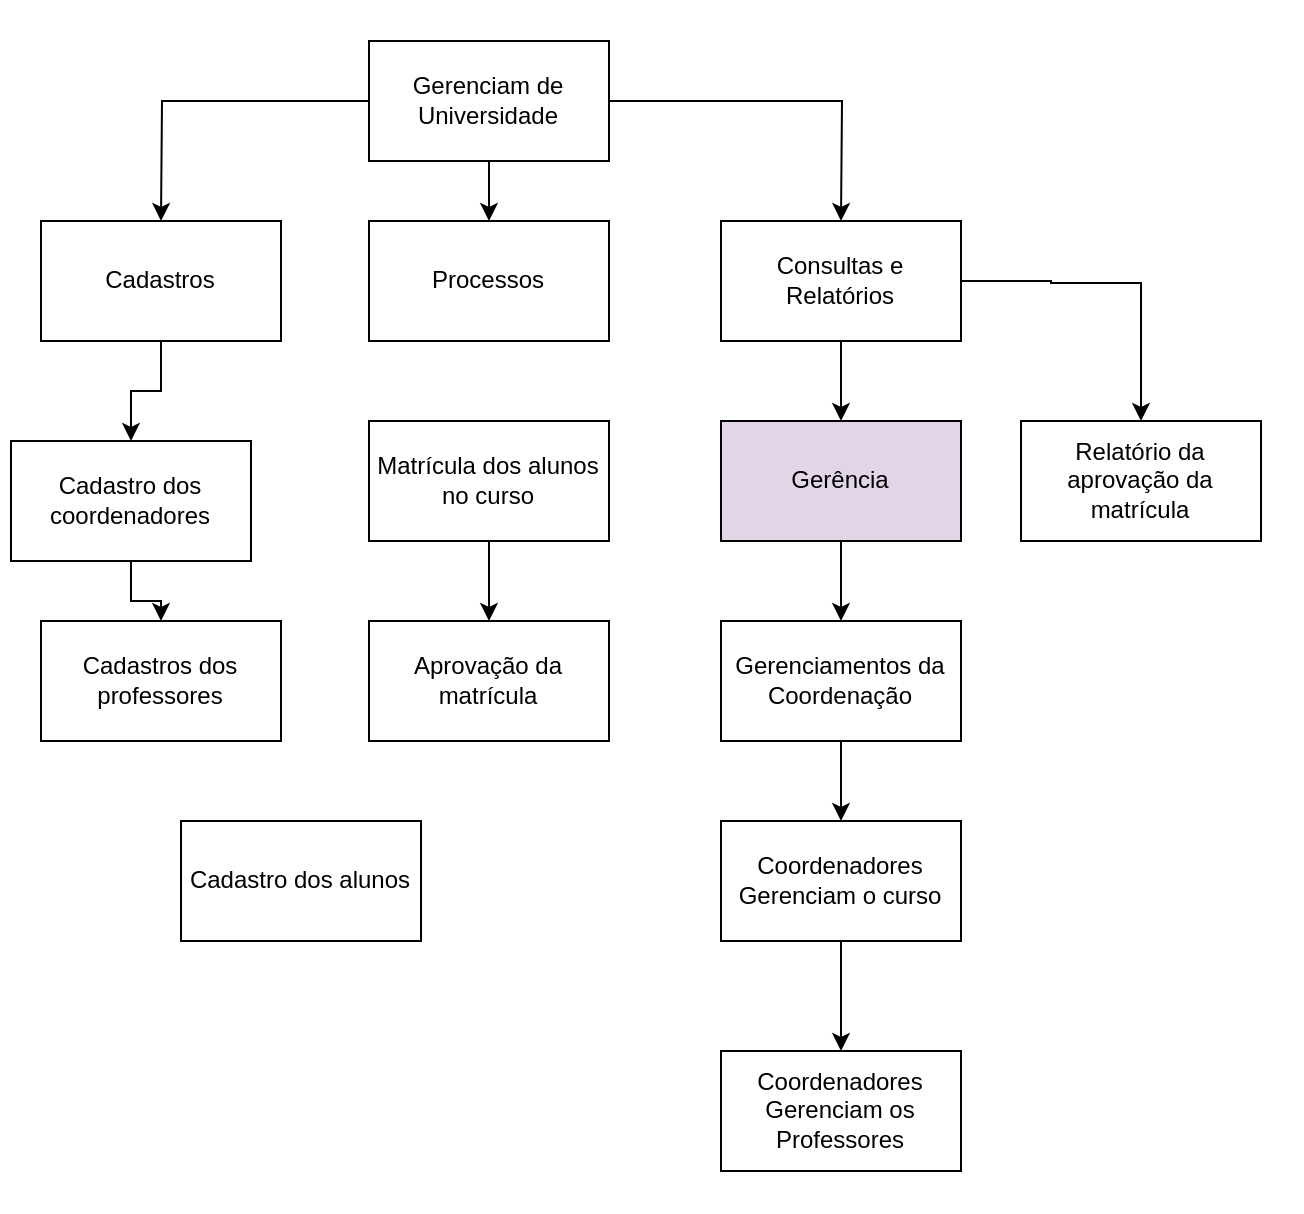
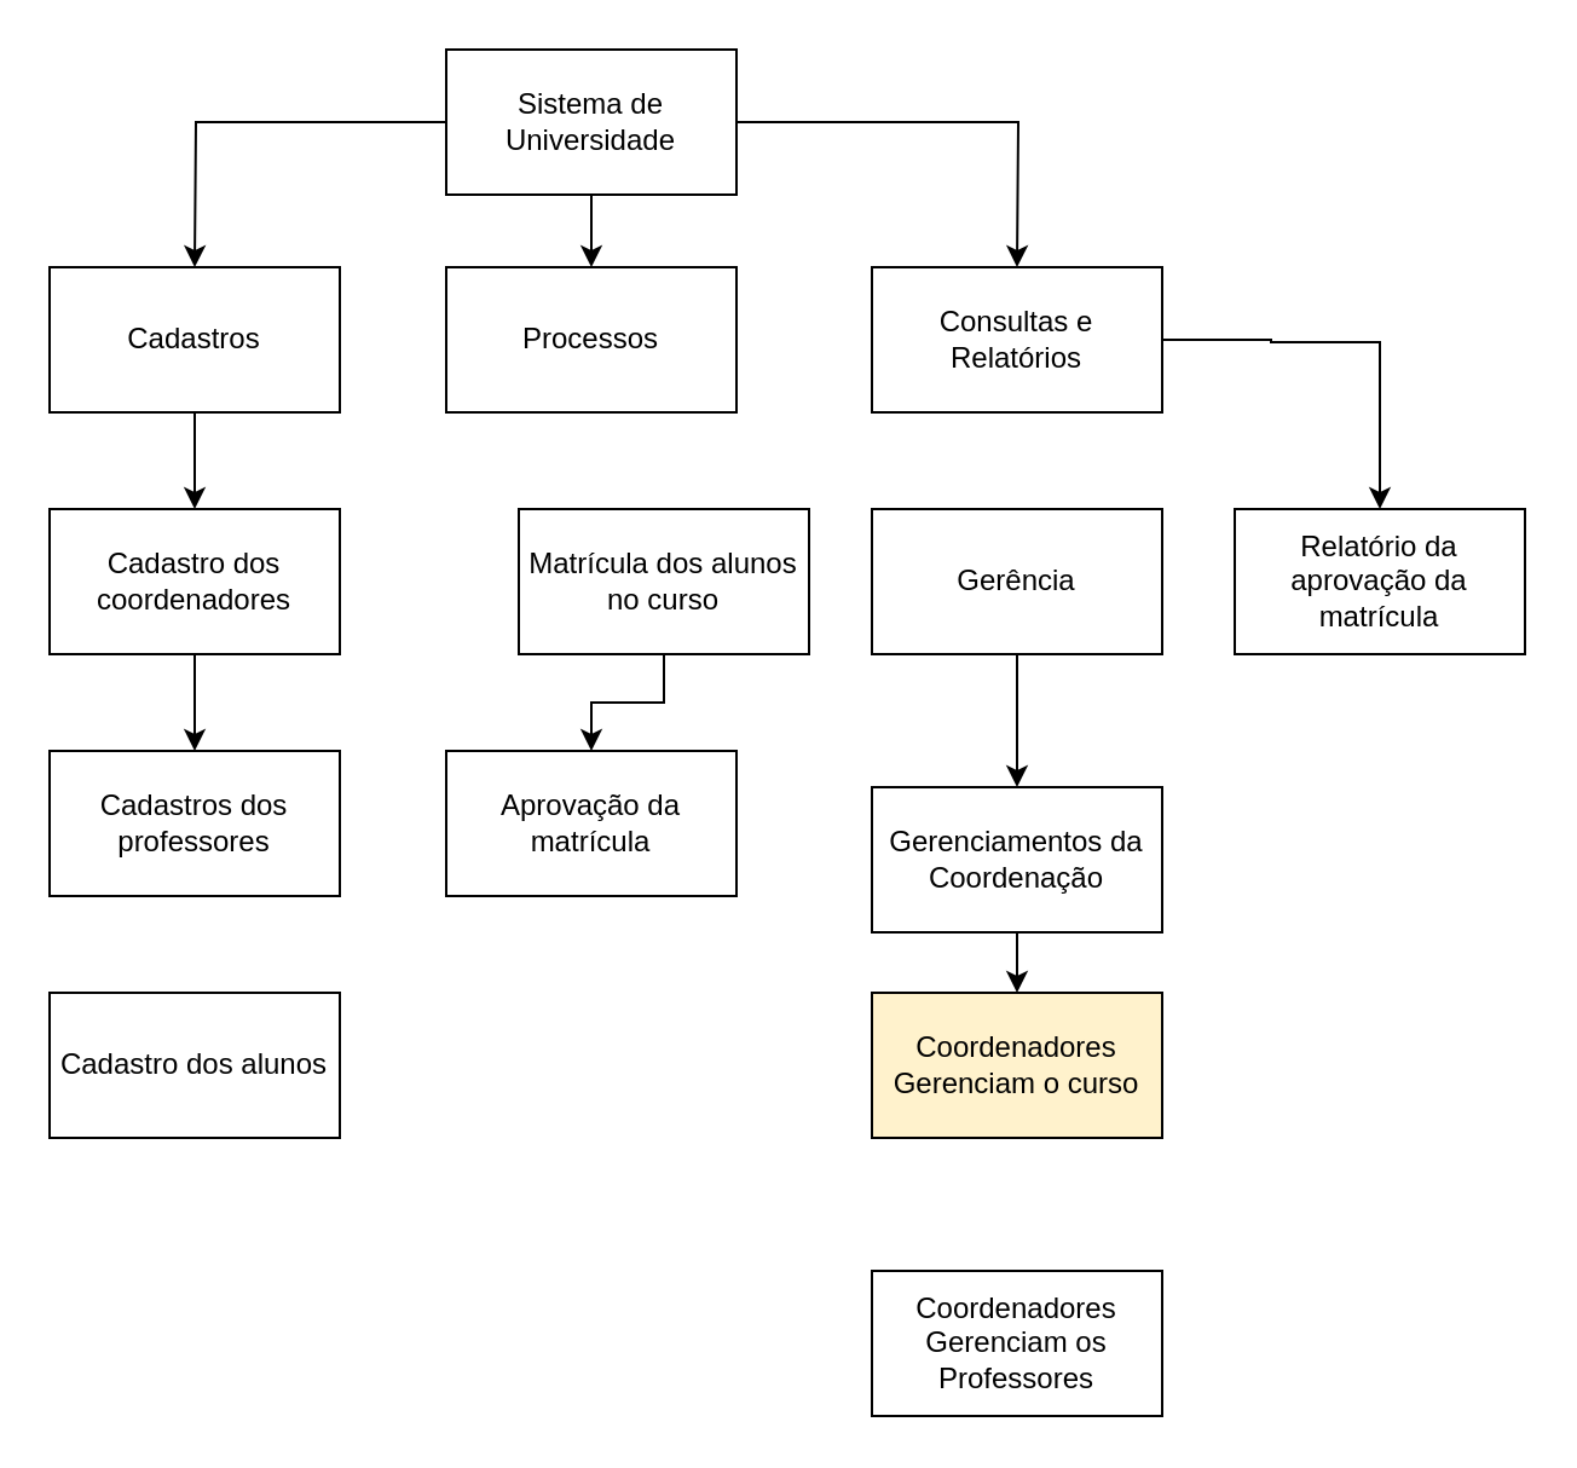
  <mxCell id="0" />
  <mxCell id="1" parent="0" />
  <mxCell id="2" style="edgeStyle=orthogonalEdgeStyle;rounded=0;orthogonalLoop=1;jettySize=auto;html=1;" edge="1" parent="1" source="5"><mxGeometry relative="1" as="geometry"><mxPoint x="80" y="110" as="targetPoint" /></mxGeometry></mxCell>
  <mxCell id="3" style="edgeStyle=orthogonalEdgeStyle;rounded=0;orthogonalLoop=1;jettySize=auto;html=1;" edge="1" parent="1" source="5"><mxGeometry relative="1" as="geometry"><mxPoint x="420" y="110" as="targetPoint" /></mxGeometry></mxCell>
  <mxCell id="4" style="edgeStyle=orthogonalEdgeStyle;rounded=0;orthogonalLoop=1;jettySize=auto;html=1;" edge="1" parent="1" source="5"><mxGeometry relative="1" as="geometry"><mxPoint x="244" y="110" as="targetPoint" /></mxGeometry></mxCell>
- <mxCell id="5" value="Gerenciam de Universidade" style="rounded=0;whiteSpace=wrap;html=1;" vertex="1" parent="1"><mxGeometry x="184" y="20" width="120" height="60" as="geometry" /></mxCell>
+ <mxCell id="5" value="Sistema de Universidade" style="rounded=0;whiteSpace=wrap;html=1;" vertex="1" parent="1"><mxGeometry x="184" y="20" width="120" height="60" as="geometry" /></mxCell>
  <mxCell id="6" style="edgeStyle=orthogonalEdgeStyle;rounded=0;orthogonalLoop=1;jettySize=auto;html=1;" edge="1" parent="1" source="7" target="12"><mxGeometry relative="1" as="geometry"><mxPoint x="80" y="210" as="targetPoint" /></mxGeometry></mxCell>
  <mxCell id="7" value="Cadastros" style="rounded=0;whiteSpace=wrap;html=1;" vertex="1" parent="1"><mxGeometry x="20" y="110" width="120" height="60" as="geometry" /></mxCell>
  <mxCell id="8" value="Processos" style="rounded=0;whiteSpace=wrap;html=1;" vertex="1" parent="1"><mxGeometry x="184" y="110" width="120" height="60" as="geometry" /></mxCell>
  <mxCell id="9" style="edgeStyle=orthogonalEdgeStyle;rounded=0;orthogonalLoop=1;jettySize=auto;html=1;" edge="1" parent="1" source="10" target="15"><mxGeometry relative="1" as="geometry"><mxPoint x="420" y="410" as="targetPoint" /></mxGeometry></mxCell>
- <mxCell id="10" value="Gerenciamentos da Coordenação" style="rounded=0;whiteSpace=wrap;html=1;" vertex="1" parent="1"><mxGeometry x="360" y="310" width="120" height="60" as="geometry" /></mxCell>
+ <mxCell id="10" value="Gerenciamentos da Coordenação" style="rounded=0;whiteSpace=wrap;html=1;" vertex="1" parent="1"><mxGeometry x="360" y="325" width="120" height="60" as="geometry" /></mxCell>
  <mxCell id="11" style="edgeStyle=orthogonalEdgeStyle;rounded=0;orthogonalLoop=1;jettySize=auto;html=1;" edge="1" parent="1" source="12" target="13"><mxGeometry relative="1" as="geometry"><mxPoint x="80" y="310" as="targetPoint" /></mxGeometry></mxCell>
- <mxCell id="12" value="Cadastro dos coordenadores" style="rounded=0;whiteSpace=wrap;html=1;" vertex="1" parent="1"><mxGeometry x="5" y="220" width="120" height="60" as="geometry" /></mxCell>
+ <mxCell id="12" value="Cadastro dos coordenadores" style="rounded=0;whiteSpace=wrap;html=1;" vertex="1" parent="1"><mxGeometry x="20" y="210" width="120" height="60" as="geometry" /></mxCell>
  <mxCell id="13" value="Cadastros dos professores" style="rounded=0;whiteSpace=wrap;html=1;" vertex="1" parent="1"><mxGeometry x="20" y="310" width="120" height="60" as="geometry" /></mxCell>
- <mxCell id="14" style="edgeStyle=orthogonalEdgeStyle;rounded=0;orthogonalLoop=1;jettySize=auto;html=1;" edge="1" parent="1" source="15" target="16"><mxGeometry relative="1" as="geometry"><mxPoint x="420" y="500" as="targetPoint" /></mxGeometry></mxCell>
- <mxCell id="15" value="Coordenadores Gerenciam o curso" style="rounded=0;whiteSpace=wrap;html=1;" vertex="1" parent="1"><mxGeometry x="360" y="410" width="120" height="60" as="geometry" /></mxCell>
+ <mxCell id="15" value="Coordenadores Gerenciam o curso" style="rounded=0;whiteSpace=wrap;html=1;fillColor=#fff2cc;" vertex="1" parent="1"><mxGeometry x="360" y="410" width="120" height="60" as="geometry" /></mxCell>
  <mxCell id="16" value="Coordenadores Gerenciam os Professores" style="rounded=0;whiteSpace=wrap;html=1;" vertex="1" parent="1"><mxGeometry x="360" y="525" width="120" height="60" as="geometry" /></mxCell>
  <mxCell id="17" style="edgeStyle=orthogonalEdgeStyle;rounded=0;orthogonalLoop=1;jettySize=auto;html=1;entryX=0.5;entryY=0;entryDx=0;entryDy=0;" edge="1" parent="1" source="18" target="10"><mxGeometry relative="1" as="geometry" /></mxCell>
- <mxCell id="18" value="Gerência" style="rounded=0;whiteSpace=wrap;html=1;fillColor=#e1d5e7;" vertex="1" parent="1"><mxGeometry x="360" y="210" width="120" height="60" as="geometry" /></mxCell>
- <mxCell id="19" value="Cadastro dos alunos" style="rounded=0;whiteSpace=wrap;html=1;" vertex="1" parent="1"><mxGeometry x="90" y="410" width="120" height="60" as="geometry" /></mxCell>
- <mxCell id="20" style="edgeStyle=orthogonalEdgeStyle;rounded=0;orthogonalLoop=1;jettySize=auto;html=1;entryX=0.5;entryY=0;entryDx=0;entryDy=0;" edge="1" parent="1" source="22" target="18"><mxGeometry relative="1" as="geometry" /></mxCell>
+ <mxCell id="18" value="Gerência" style="rounded=0;whiteSpace=wrap;html=1;" vertex="1" parent="1"><mxGeometry x="360" y="210" width="120" height="60" as="geometry" /></mxCell>
+ <mxCell id="19" value="Cadastro dos alunos" style="rounded=0;whiteSpace=wrap;html=1;" vertex="1" parent="1"><mxGeometry x="20" y="410" width="120" height="60" as="geometry" /></mxCell>
  <mxCell id="21" style="edgeStyle=orthogonalEdgeStyle;rounded=0;orthogonalLoop=1;jettySize=auto;html=1;" edge="1" parent="1" source="22"><mxGeometry relative="1" as="geometry"><mxPoint x="570" y="210" as="targetPoint" /><Array as="points"><mxPoint x="525" y="140" /><mxPoint x="525" y="141" /></Array></mxGeometry></mxCell>
  <mxCell id="22" value="Consultas e Relatórios" style="rounded=0;whiteSpace=wrap;html=1;" vertex="1" parent="1"><mxGeometry x="360" y="110" width="120" height="60" as="geometry" /></mxCell>
  <mxCell id="23" style="edgeStyle=orthogonalEdgeStyle;rounded=0;orthogonalLoop=1;jettySize=auto;html=1;" edge="1" parent="1" source="24" target="25"><mxGeometry relative="1" as="geometry"><mxPoint x="244" y="310" as="targetPoint" /></mxGeometry></mxCell>
- <mxCell id="24" value="Matrícula dos alunos no curso" style="rounded=0;whiteSpace=wrap;html=1;" vertex="1" parent="1"><mxGeometry x="184" y="210" width="120" height="60" as="geometry" /></mxCell>
+ <mxCell id="24" value="Matrícula dos alunos no curso" style="rounded=0;whiteSpace=wrap;html=1;" vertex="1" parent="1"><mxGeometry x="214" y="210" width="120" height="60" as="geometry" /></mxCell>
  <mxCell id="25" value="Aprovação da matrícula" style="rounded=0;whiteSpace=wrap;html=1;" vertex="1" parent="1"><mxGeometry x="184" y="310" width="120" height="60" as="geometry" /></mxCell>
  <mxCell id="26" value="Relatório da aprovação da matrícula" style="rounded=0;whiteSpace=wrap;html=1;" vertex="1" parent="1"><mxGeometry x="510" y="210" width="120" height="60" as="geometry" /></mxCell>
